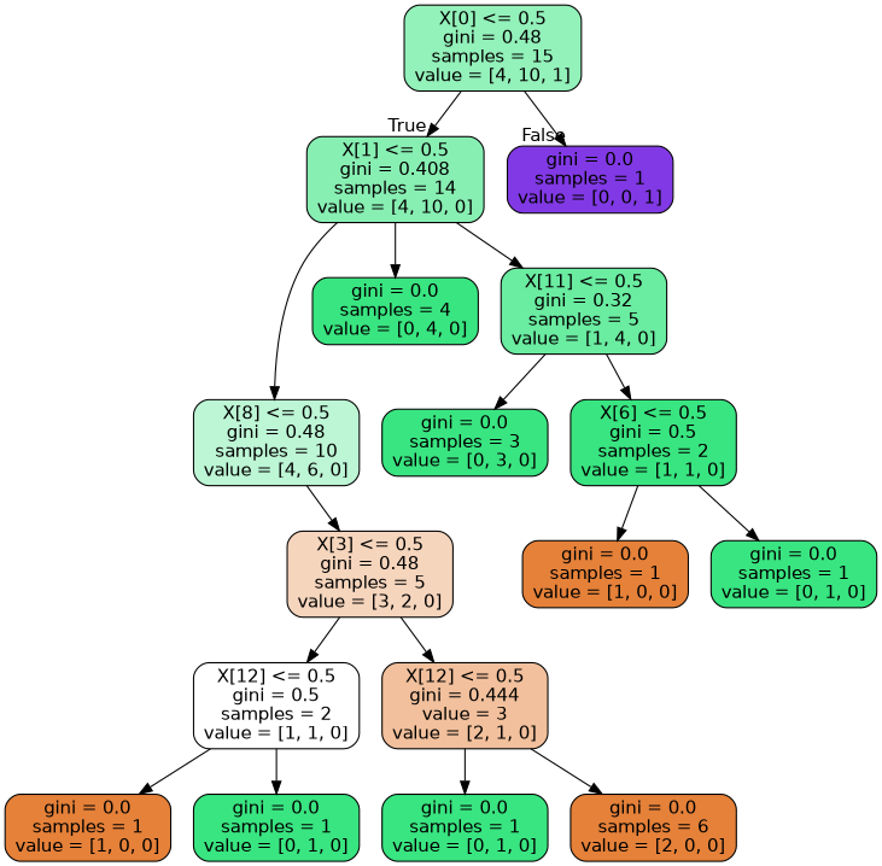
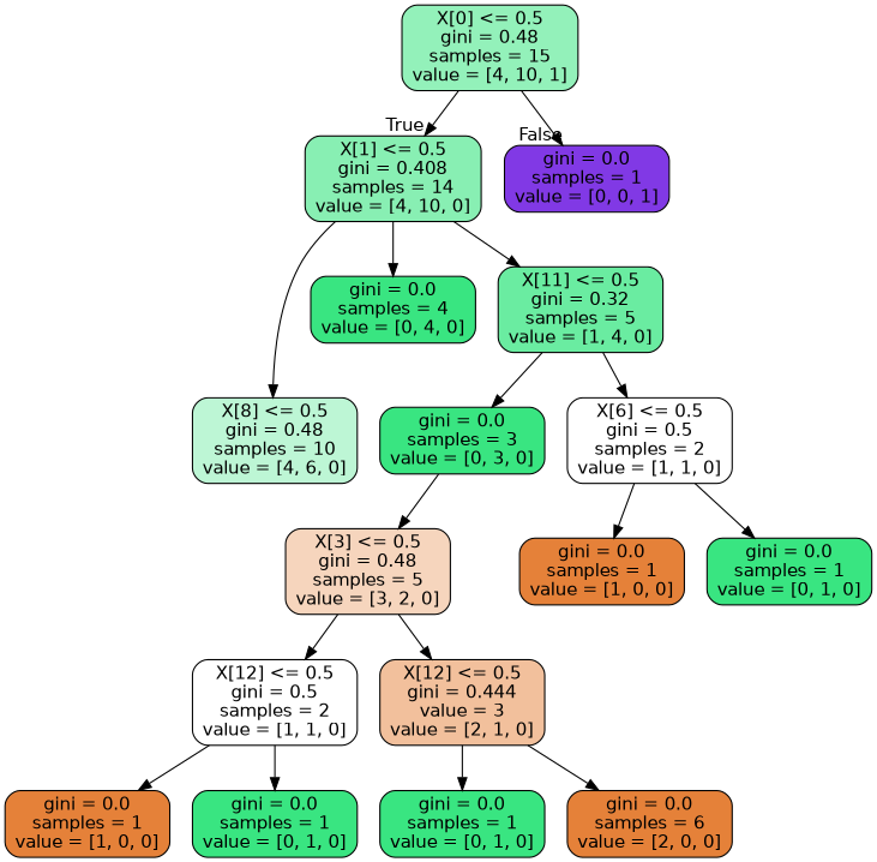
  digraph {
    node [color=black fillcolor="#39e581ff" fontname=helvetica shape=box style="filled, rounded"]
    edge [fontname=helvetica]
    n1 [fillcolor="#39e5818b" label="X[0] <= 0.5\ngini = 0.48\nsamples = 15\nvalue = [4, 10, 1]"]
    n2 [fillcolor="#39e58199" label="X[1] <= 0.5\ngini = 0.408\nsamples = 14\nvalue = [4, 10, 0]"]
    n3 [fillcolor="#8139e5ff" label="gini = 0.0\nsamples = 1\nvalue = [0, 0, 1]"]
    n4 [fillcolor="#39e58155" label="X[8] <= 0.5\ngini = 0.48\nsamples = 10\nvalue = [4, 6, 0]"]
    n5 [label="gini = 0.0\nsamples = 4\nvalue = [0, 4, 0]"]
    n6 [fillcolor="#39e581bf" label="X[11] <= 0.5\ngini = 0.32\nsamples = 5\nvalue = [1, 4, 0]"]
    n7 [fillcolor="#e5813955" label="X[3] <= 0.5\ngini = 0.48\nsamples = 5\nvalue = [3, 2, 0]"]
    n8 [label="gini = 0.0\nsamples = 3\nvalue = [0, 3, 0]"]
-   n9 [label="X[6] <= 0.5\ngini = 0.5\nsamples = 2\nvalue = [1, 1, 0]"]
+   n9 [fillcolor="#e5813900" label="X[6] <= 0.5\ngini = 0.5\nsamples = 2\nvalue = [1, 1, 0]"]
    n10 [fillcolor="#e5813900" label="X[12] <= 0.5\ngini = 0.5\nsamples = 2\nvalue = [1, 1, 0]"]
    n11 [fillcolor="#e581397f" label="X[12] <= 0.5\ngini = 0.444\nvalue = 3\nvalue = [2, 1, 0]"]
    n12 [fillcolor="#e58139ff" label="gini = 0.0\nsamples = 1\nvalue = [1, 0, 0]"]
    n13 [label="gini = 0.0\nsamples = 1\nvalue = [0, 1, 0]"]
    n14 [fillcolor="#e58139ff" label="gini = 0.0\nsamples = 1\nvalue = [1, 0, 0]"]
    n15 [label="gini = 0.0\nsamples = 1\nvalue = [0, 1, 0]"]
    n16 [label="gini = 0.0\nsamples = 1\nvalue = [0, 1, 0]"]
    n17 [fillcolor="#e58139ff" label="gini = 0.0\nsamples = 6\nvalue = [2, 0, 0]"]
    n1 -> n2 [headlabel=True labelangle=45 labeldistance=2.5]
    n1 -> n3 [headlabel=False labelangle=-45 labeldistance=2.5]
    n2 -> n4
    n2 -> n5
    n2 -> n6
-   n4 -> n7
+   n8 -> n7
    n6 -> n8
    n6 -> n9
    n7 -> n10
    n7 -> n11
    n9 -> n12
    n9 -> n13
    n10 -> n14
    n10 -> n15
    n11 -> n16
    n11 -> n17
  }
